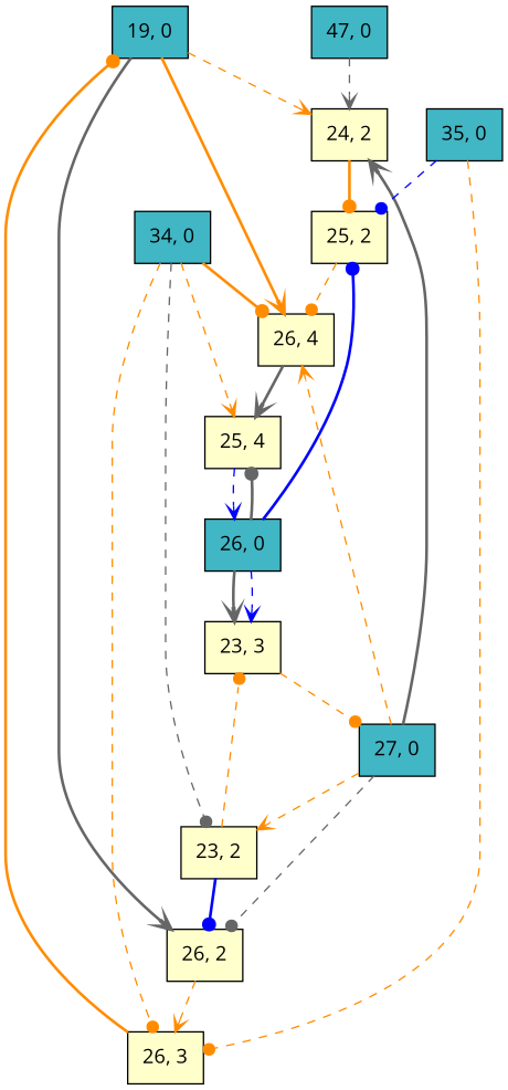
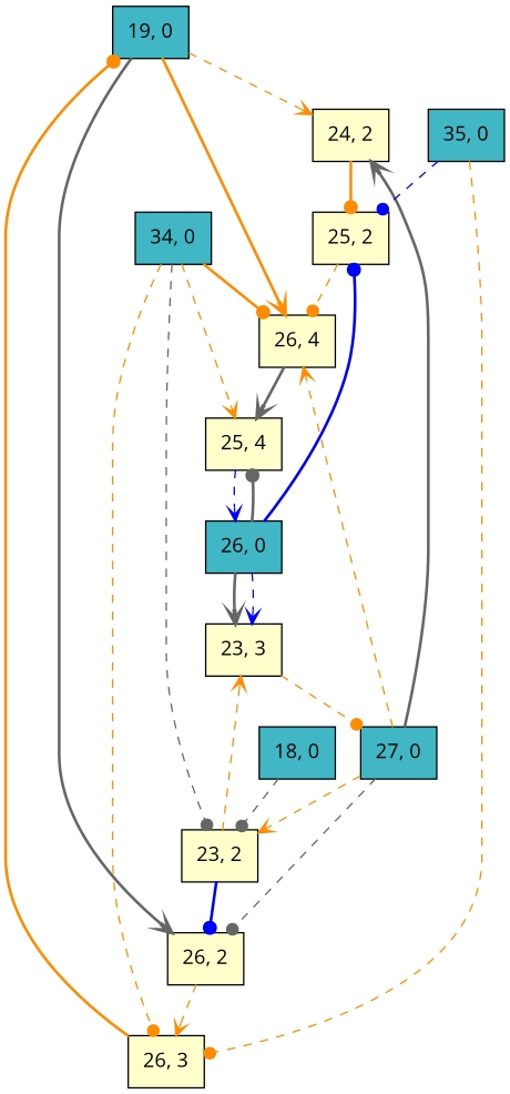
  digraph {
    fontname="Open Sans"
    node [fillcolor="/ylgnbu5/1" fontname="Open Sans" shape=record style=filled]
    edge [arrowhead=vee color=darkorange fontname="Open Sans" style=dashed]
    n1 [fillcolor="/ylgnbu5/3" label="{19, 0}"]
    n2 [label="{24, 2}"]
    n3 [label="{26, 2}"]
    n4 [label="{26, 4}"]
    n5 [label="{25, 2}"]
    n6 [label="{26, 3}"]
    n7 [label="{25, 4}"]
    n8 [fillcolor="/ylgnbu5/3" label="{26, 0}"]
    n9 [fillcolor="/ylgnbu5/3" label="{34, 0}"]
    n10 [label="{23, 2}"]
    n11 [label="{23, 3}"]
    n12 [fillcolor="/ylgnbu5/3" label="{27, 0}"]
+   n13 [fillcolor="/ylgnbu5/3" label="{18, 0}"]
    n14 [fillcolor="/ylgnbu5/3" label="{35, 0}"]
-   n15 [fillcolor="/ylgnbu5/3" label="{47, 0}"]
    n1 -> n2
    n1 -> n3 [color=gray40 style=bold]
    n1 -> n4 [style=bold]
    n2 -> n5 [arrowhead=dot style=bold]
    n3 -> n6
    n4 -> n7 [color=gray40 style=bold]
    n5 -> n4 [arrowhead=dot]
    n6 -> n1 [arrowhead=dot style=bold]
    n7 -> n8 [color=blue]
    n8 -> n5 [arrowhead=dot color=blue style=bold]
    n8 -> n7 [arrowhead=dot color=gray40 style=bold]
    n8 -> n11 [color=gray40 style=bold]
    n8 -> n11 [color=blue]
    n9 -> n4 [arrowhead=dot style=bold]
    n9 -> n6 [arrowhead=dot]
    n9 -> n7
    n9 -> n10 [arrowhead=dot color=gray40]
    n10 -> n3 [arrowhead=dot color=blue style=bold]
-   n10 -> n11 [arrowhead=dot]
+   n10 -> n11
    n11 -> n12 [arrowhead=dot]
    n12 -> n2 [color=gray40 style=bold]
    n12 -> n3 [arrowhead=dot color=gray40]
    n12 -> n4
    n12 -> n10
+   n13 -> n10 [arrowhead=dot color=gray40]
    n14 -> n5 [arrowhead=dot color=blue]
    n14 -> n6 [arrowhead=dot]
-   n15 -> n2 [color=gray40]
  }
